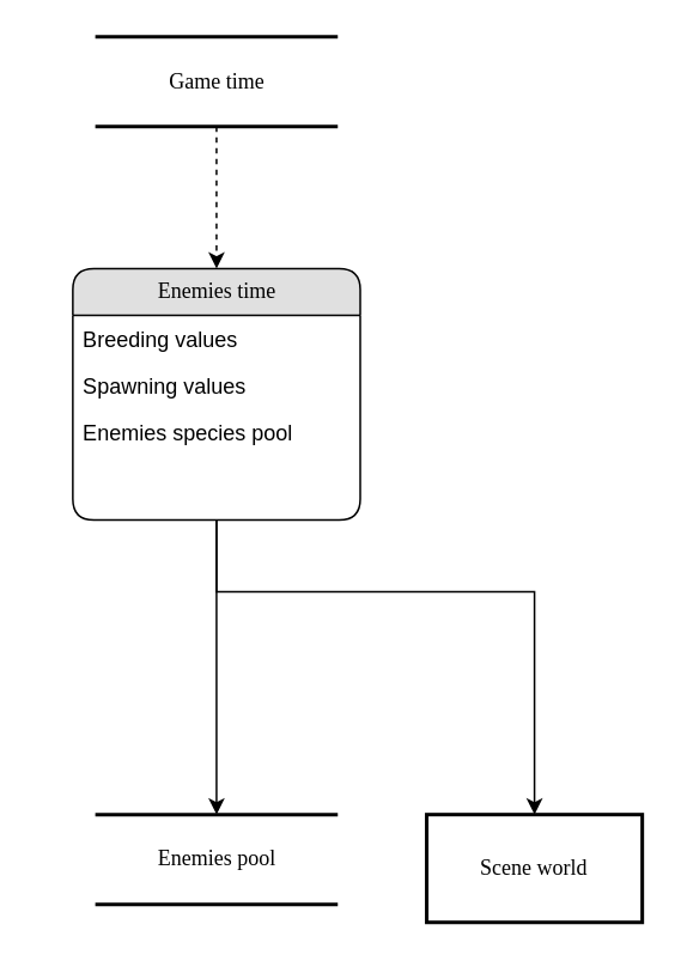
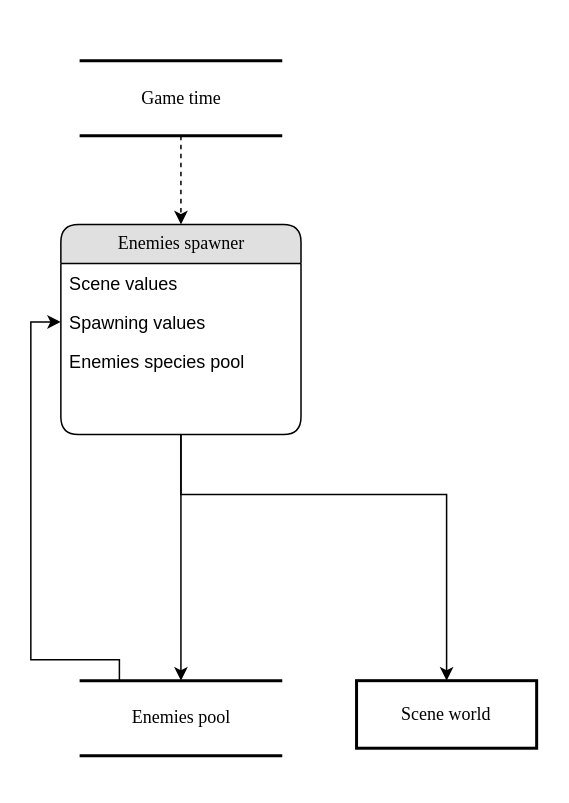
  <mxCell id="0" />
  <mxCell id="1" parent="0" />
  <mxCell id="2" style="edgeStyle=orthogonalEdgeStyle;rounded=0;orthogonalLoop=1;jettySize=auto;html=1;exitX=0.5;exitY=1;exitDx=0;exitDy=0;entryX=0.5;entryY=0;entryDx=0;entryDy=0;" parent="1" source="4" edge="1"><mxGeometry relative="1" as="geometry"><mxPoint x="120" y="453" as="targetPoint" /><Array as="points" /></mxGeometry></mxCell>
  <mxCell id="3" style="edgeStyle=orthogonalEdgeStyle;rounded=0;orthogonalLoop=1;jettySize=auto;html=1;entryX=0.5;entryY=0;entryDx=0;entryDy=0;" parent="1" source="4" target="10" edge="1"><mxGeometry relative="1" as="geometry"><Array as="points"><mxPoint x="120" y="329" /><mxPoint x="297" y="329" /></Array></mxGeometry></mxCell>
- <mxCell id="4" value="Enemies time" style="swimlane;html=1;fontStyle=0;childLayout=stackLayout;horizontal=1;startSize=26;fillColor=#e0e0e0;horizontalStack=0;resizeParent=1;resizeLast=0;collapsible=1;marginBottom=0;swimlaneFillColor=#ffffff;align=center;rounded=1;shadow=0;comic=0;labelBackgroundColor=none;strokeWidth=1;fontFamily=Verdana;fontSize=12" parent="1" vertex="1"><mxGeometry x="40" y="149" width="160" height="140" as="geometry" /></mxCell>
- <mxCell id="5" value="Breeding values" style="text;html=1;strokeColor=none;fillColor=none;spacingLeft=4;spacingRight=4;whiteSpace=wrap;overflow=hidden;rotatable=0;points=[[0,0.5],[1,0.5]];portConstraint=eastwest;" parent="4" vertex="1"><mxGeometry y="26" width="160" height="26" as="geometry" /></mxCell>
+ <mxCell id="4" value="Enemies spawner" style="swimlane;html=1;fontStyle=0;childLayout=stackLayout;horizontal=1;startSize=26;fillColor=#e0e0e0;horizontalStack=0;resizeParent=1;resizeLast=0;collapsible=1;marginBottom=0;swimlaneFillColor=#ffffff;align=center;rounded=1;shadow=0;comic=0;labelBackgroundColor=none;strokeWidth=1;fontFamily=Verdana;fontSize=12" parent="1" vertex="1"><mxGeometry x="40" y="149" width="160" height="140" as="geometry" /></mxCell>
+ <mxCell id="5" value="Scene values" style="text;html=1;strokeColor=none;fillColor=none;spacingLeft=4;spacingRight=4;whiteSpace=wrap;overflow=hidden;rotatable=0;points=[[0,0.5],[1,0.5]];portConstraint=eastwest;" parent="4" vertex="1"><mxGeometry y="26" width="160" height="26" as="geometry" /></mxCell>
  <mxCell id="6" value="Spawning values" style="text;html=1;strokeColor=none;fillColor=none;spacingLeft=4;spacingRight=4;whiteSpace=wrap;overflow=hidden;rotatable=0;points=[[0,0.5],[1,0.5]];portConstraint=eastwest;" vertex="1" parent="4"><mxGeometry y="52" width="160" height="26" as="geometry" /></mxCell>
  <mxCell id="7" value="Enemies species pool" style="text;html=1;strokeColor=none;fillColor=none;spacingLeft=4;spacingRight=4;whiteSpace=wrap;overflow=hidden;rotatable=0;points=[[0,0.5],[1,0.5]];portConstraint=eastwest;" vertex="1" parent="4"><mxGeometry y="78" width="160" height="26" as="geometry" /></mxCell>
  <mxCell id="8" style="edgeStyle=orthogonalEdgeStyle;rounded=0;orthogonalLoop=1;jettySize=auto;html=1;entryX=0.5;entryY=0;entryDx=0;entryDy=0;dashed=1;" parent="1" source="9" target="4" edge="1"><mxGeometry relative="1" as="geometry"><Array as="points"><mxPoint x="120" y="83" /><mxPoint x="120" y="83" /></Array></mxGeometry></mxCell>
- <mxCell id="9" value="Game time" style="html=1;rounded=0;shadow=0;comic=0;labelBackgroundColor=none;strokeWidth=2;fontFamily=Verdana;fontSize=12;align=center;shape=mxgraph.ios7ui.horLines;" parent="1" vertex="1"><mxGeometry x="52.5" y="20" width="135" height="50" as="geometry" /></mxCell>
- <mxCell id="10" value="&lt;font face=&quot;Verdana&quot;&gt;Scene world&lt;/font&gt;" style="rounded=0;whiteSpace=wrap;html=1;strokeWidth=2;gradientColor=none;" parent="1" vertex="1"><mxGeometry x="237" y="453" width="120" height="60" as="geometry" /></mxCell>
+ <mxCell id="9" value="Game time" style="html=1;rounded=0;shadow=0;comic=0;labelBackgroundColor=none;strokeWidth=2;fontFamily=Verdana;fontSize=12;align=center;shape=mxgraph.ios7ui.horLines;" parent="1" vertex="1"><mxGeometry x="52.5" y="40" width="135" height="50" as="geometry" /></mxCell>
+ <mxCell id="10" value="&lt;font face=&quot;Verdana&quot;&gt;Scene world&lt;/font&gt;" style="rounded=0;whiteSpace=wrap;html=1;strokeWidth=2;gradientColor=none;" parent="1" vertex="1"><mxGeometry x="237" y="453" width="120" height="45" as="geometry" /></mxCell>
+ <mxCell id="11" style="edgeStyle=orthogonalEdgeStyle;rounded=0;orthogonalLoop=1;jettySize=auto;html=1;entryX=0;entryY=0.5;entryDx=0;entryDy=0;" edge="1" parent="1" source="12" target="6"><mxGeometry relative="1" as="geometry"><Array as="points"><mxPoint x="79" y="439" /><mxPoint x="20" y="439" /><mxPoint x="20" y="214" /></Array></mxGeometry></mxCell>
  <mxCell id="12" value="Enemies pool" style="html=1;rounded=0;shadow=0;comic=0;labelBackgroundColor=none;strokeWidth=2;fontFamily=Verdana;fontSize=12;align=center;shape=mxgraph.ios7ui.horLines;" vertex="1" parent="1"><mxGeometry x="52.5" y="453" width="135" height="50" as="geometry" /></mxCell>
